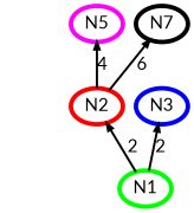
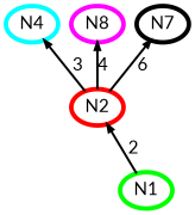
  digraph {
    fontname=Lato
    rankdir=BT
    node [fontname=Lato fontsize=24 penwidth=6 style=bold]
    edge [fontname=Lato fontsize=24 penwidth=3]
    n1 [color=green label=N1]
    n2 [color=red label=N2]
-   n3 [color=blue label=N3]
-   n5 [color=magenta label=N5]
+   n4 [color=cyan label=N4]
+   n5 [color=magenta label=N8]
    n6 [color=black label=N7]
    n1 -> n2 [label=2]
-   n1 -> n3 [label=2]
+   n2 -> n4 [label=3]
    n2 -> n5 [label=4]
    n2 -> n6 [label=6]
  }
